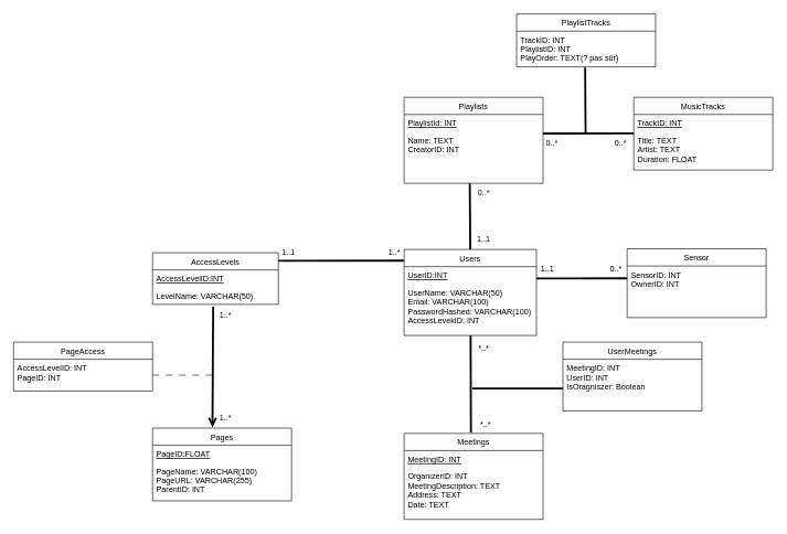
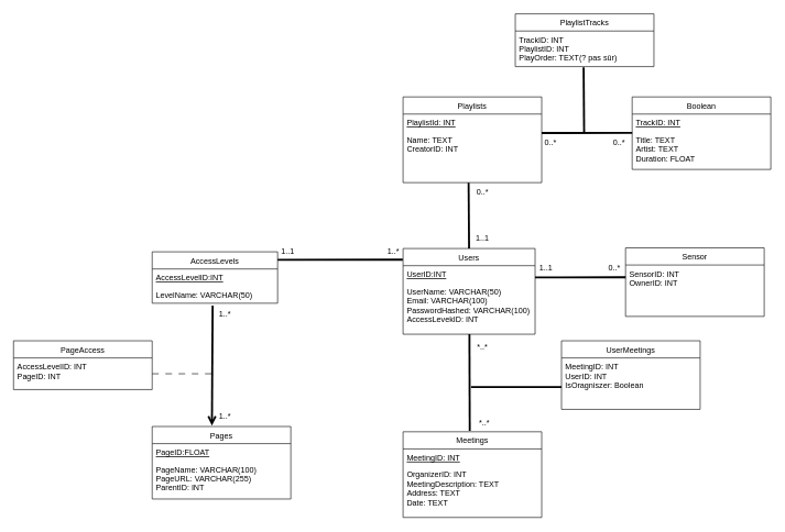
  <mxCell id="0" />
  <mxCell id="1" parent="0" />
  <mxCell id="2" value="Users" style="swimlane;fontStyle=0;childLayout=stackLayout;horizontal=1;startSize=26;fillColor=none;horizontalStack=0;resizeParent=1;resizeParentMax=0;resizeLast=0;collapsible=1;marginBottom=0;" parent="1" vertex="1"><mxGeometry x="610" y="376" width="200" height="130" as="geometry" /></mxCell>
  <mxCell id="3" value="UserID:INT" style="text;strokeColor=none;fillColor=none;align=left;verticalAlign=top;spacingLeft=4;spacingRight=4;overflow=hidden;rotatable=0;points=[[0,0.5],[1,0.5]];portConstraint=eastwest;fontStyle=4" parent="2" vertex="1"><mxGeometry y="26" width="200" height="26" as="geometry" /></mxCell>
  <mxCell id="4" value="UserName: VARCHAR(50)&#10;Email: VARCHAR(100)&#10;PasswordHashed: VARCHAR(100)&#10;AccessLevekID: INT" style="text;strokeColor=none;fillColor=none;align=left;verticalAlign=top;spacingLeft=4;spacingRight=4;overflow=hidden;rotatable=0;points=[[0,0.5],[1,0.5]];portConstraint=eastwest;" parent="2" vertex="1"><mxGeometry y="52" width="200" height="78" as="geometry" /></mxCell>
  <mxCell id="5" value="AccessLevels" style="swimlane;fontStyle=0;childLayout=stackLayout;horizontal=1;startSize=26;fillColor=none;horizontalStack=0;resizeParent=1;resizeParentMax=0;resizeLast=0;collapsible=1;marginBottom=0;" parent="1" vertex="1"><mxGeometry x="230" y="381" width="190" height="78" as="geometry" /></mxCell>
  <mxCell id="6" value="AccessLevelID:INT" style="text;strokeColor=none;fillColor=none;align=left;verticalAlign=top;spacingLeft=4;spacingRight=4;overflow=hidden;rotatable=0;points=[[0,0.5],[1,0.5]];portConstraint=eastwest;fontStyle=4" parent="5" vertex="1"><mxGeometry y="26" width="190" height="26" as="geometry" /></mxCell>
  <mxCell id="7" value="LevelName: VARCHAR(50)" style="text;strokeColor=none;fillColor=none;align=left;verticalAlign=top;spacingLeft=4;spacingRight=4;overflow=hidden;rotatable=0;points=[[0,0.5],[1,0.5]];portConstraint=eastwest;" parent="5" vertex="1"><mxGeometry y="52" width="190" height="26" as="geometry" /></mxCell>
  <mxCell id="8" value="Pages" style="swimlane;fontStyle=0;childLayout=stackLayout;horizontal=1;startSize=26;fillColor=none;horizontalStack=0;resizeParent=1;resizeParentMax=0;resizeLast=0;collapsible=1;marginBottom=0;" parent="1" vertex="1"><mxGeometry x="230" y="646" width="210" height="110" as="geometry" /></mxCell>
  <mxCell id="9" value="PageID:FLOAT" style="text;strokeColor=none;fillColor=none;align=left;verticalAlign=top;spacingLeft=4;spacingRight=4;overflow=hidden;rotatable=0;points=[[0,0.5],[1,0.5]];portConstraint=eastwest;fontStyle=4" parent="8" vertex="1"><mxGeometry y="26" width="210" height="26" as="geometry" /></mxCell>
  <mxCell id="10" value="PageName: VARCHAR(100)&#10;PageURL: VARCHAR(255)&#10;ParentID: INT&#10;" style="text;strokeColor=none;fillColor=none;align=left;verticalAlign=top;spacingLeft=4;spacingRight=4;overflow=hidden;rotatable=0;points=[[0,0.5],[1,0.5]];portConstraint=eastwest;" parent="8" vertex="1"><mxGeometry y="52" width="210" height="58" as="geometry" /></mxCell>
  <mxCell id="11" value="PageAccess" style="swimlane;fontStyle=0;childLayout=stackLayout;horizontal=1;startSize=26;fillColor=none;horizontalStack=0;resizeParent=1;resizeParentMax=0;resizeLast=0;collapsible=1;marginBottom=0;" parent="1" vertex="1"><mxGeometry x="20" y="516" width="210" height="74" as="geometry" /></mxCell>
  <mxCell id="12" value="AccessLevelID: INT&#10;PageID: INT" style="text;strokeColor=none;fillColor=none;align=left;verticalAlign=top;spacingLeft=4;spacingRight=4;overflow=hidden;rotatable=0;points=[[0,0.5],[1,0.5]];portConstraint=eastwest;" parent="11" vertex="1"><mxGeometry y="26" width="210" height="48" as="geometry" /></mxCell>
  <mxCell id="13" value="" style="endArrow=none;startArrow=none;endFill=0;startFill=0;endSize=8;html=1;verticalAlign=bottom;labelBackgroundColor=none;strokeWidth=3;entryX=-0.002;entryY=0.13;entryDx=0;entryDy=0;entryPerimeter=0;" parent="1" target="2" edge="1"><mxGeometry width="160" relative="1" as="geometry"><mxPoint x="420" y="393" as="sourcePoint" /><mxPoint x="910" y="476" as="targetPoint" /></mxGeometry></mxCell>
  <mxCell id="14" value="1..1" style="text;html=1;align=center;verticalAlign=middle;resizable=0;points=[];autosize=1;strokeColor=none;fillColor=none;" parent="1" vertex="1"><mxGeometry x="415" y="366" width="40" height="30" as="geometry" /></mxCell>
  <mxCell id="15" value="1..*" style="text;html=1;align=center;verticalAlign=middle;resizable=0;points=[];autosize=1;strokeColor=none;fillColor=none;" parent="1" vertex="1"><mxGeometry x="575" y="366" width="40" height="30" as="geometry" /></mxCell>
  <mxCell id="16" value="" style="endArrow=open;startArrow=none;endFill=0;startFill=0;endSize=8;html=1;verticalAlign=bottom;labelBackgroundColor=none;strokeWidth=3;exitX=0.482;exitY=1.142;exitDx=0;exitDy=0;exitPerimeter=0;entryX=0.431;entryY=-0.012;entryDx=0;entryDy=0;entryPerimeter=0;" parent="1" source="7" target="8" edge="1"><mxGeometry width="160" relative="1" as="geometry"><mxPoint x="360" y="576" as="sourcePoint" /><mxPoint x="520" y="576" as="targetPoint" /></mxGeometry></mxCell>
  <mxCell id="17" value="" style="endArrow=none;startArrow=none;endFill=0;startFill=0;endSize=8;html=1;verticalAlign=bottom;dashed=1;labelBackgroundColor=none;dashPattern=10 10;exitX=1;exitY=0.5;exitDx=0;exitDy=0;" parent="1" source="12" edge="1"><mxGeometry width="160" relative="1" as="geometry"><mxPoint x="360" y="576" as="sourcePoint" /><mxPoint x="320" y="566" as="targetPoint" /></mxGeometry></mxCell>
  <mxCell id="18" value="1..*" style="text;html=1;align=center;verticalAlign=middle;resizable=0;points=[];autosize=1;strokeColor=none;fillColor=none;" parent="1" vertex="1"><mxGeometry x="320" y="461" width="40" height="30" as="geometry" /></mxCell>
  <mxCell id="19" value="1..*" style="text;html=1;align=center;verticalAlign=middle;resizable=0;points=[];autosize=1;strokeColor=none;fillColor=none;" parent="1" vertex="1"><mxGeometry x="320" y="616" width="40" height="30" as="geometry" /></mxCell>
  <mxCell id="20" value="Meetings" style="swimlane;fontStyle=0;childLayout=stackLayout;horizontal=1;startSize=26;fillColor=none;horizontalStack=0;resizeParent=1;resizeParentMax=0;resizeLast=0;collapsible=1;marginBottom=0;" vertex="1" parent="1"><mxGeometry x="610" y="654" width="210" height="130" as="geometry" /></mxCell>
  <mxCell id="21" value="MeetingID: INT" style="text;strokeColor=none;fillColor=none;align=left;verticalAlign=top;spacingLeft=4;spacingRight=4;overflow=hidden;rotatable=0;points=[[0,0.5],[1,0.5]];portConstraint=eastwest;fontStyle=4" vertex="1" parent="20"><mxGeometry y="26" width="210" height="26" as="geometry" /></mxCell>
  <mxCell id="22" value="OrganizerID: INT&#10;MeetingDescription: TEXT&#10;Address: TEXT&#10;Date: TEXT" style="text;strokeColor=none;fillColor=none;align=left;verticalAlign=top;spacingLeft=4;spacingRight=4;overflow=hidden;rotatable=0;points=[[0,0.5],[1,0.5]];portConstraint=eastwest;" vertex="1" parent="20"><mxGeometry y="52" width="210" height="78" as="geometry" /></mxCell>
  <mxCell id="23" value="" style="endArrow=none;startArrow=none;endFill=0;startFill=0;endSize=8;html=1;verticalAlign=bottom;labelBackgroundColor=none;strokeWidth=3;exitX=0.482;exitY=1.142;exitDx=0;exitDy=0;exitPerimeter=0;entryX=0.481;entryY=-0.012;entryDx=0;entryDy=0;entryPerimeter=0;" edge="1" parent="1" target="20"><mxGeometry width="160" relative="1" as="geometry"><mxPoint x="710.53" y="506.002" as="sourcePoint" /><mxPoint x="709" y="646" as="targetPoint" /></mxGeometry></mxCell>
  <mxCell id="24" value="*..*" style="text;html=1;align=center;verticalAlign=middle;resizable=0;points=[];autosize=1;strokeColor=none;fillColor=none;" vertex="1" parent="1"><mxGeometry x="710" y="511" width="40" height="30" as="geometry" /></mxCell>
  <mxCell id="25" value="*..*" style="text;html=1;align=center;verticalAlign=middle;resizable=0;points=[];autosize=1;strokeColor=none;fillColor=none;" vertex="1" parent="1"><mxGeometry x="713" y="625" width="40" height="30" as="geometry" /></mxCell>
  <mxCell id="26" value="" style="endArrow=none;startArrow=none;endFill=0;startFill=0;endSize=8;html=1;verticalAlign=bottom;labelBackgroundColor=none;strokeWidth=3;" edge="1" parent="1"><mxGeometry width="160" relative="1" as="geometry"><mxPoint x="713" y="586.1" as="sourcePoint" /><mxPoint x="850" y="586" as="targetPoint" /></mxGeometry></mxCell>
  <mxCell id="27" value="UserMeetings" style="swimlane;fontStyle=0;childLayout=stackLayout;horizontal=1;startSize=26;fillColor=none;horizontalStack=0;resizeParent=1;resizeParentMax=0;resizeLast=0;collapsible=1;marginBottom=0;" vertex="1" parent="1"><mxGeometry x="850" y="516" width="210" height="104" as="geometry" /></mxCell>
  <mxCell id="28" value="MeetingID: INT&#10;UserID: INT&#10;IsOragniszer: Boolean" style="text;strokeColor=none;fillColor=none;align=left;verticalAlign=top;spacingLeft=4;spacingRight=4;overflow=hidden;rotatable=0;points=[[0,0.5],[1,0.5]];portConstraint=eastwest;" vertex="1" parent="27"><mxGeometry y="26" width="210" height="78" as="geometry" /></mxCell>
- <mxCell id="29" value="MusicTracks" style="swimlane;fontStyle=0;childLayout=stackLayout;horizontal=1;startSize=26;fillColor=none;horizontalStack=0;resizeParent=1;resizeParentMax=0;resizeLast=0;collapsible=1;marginBottom=0;" vertex="1" parent="1"><mxGeometry x="957" y="146" width="210" height="110" as="geometry" /></mxCell>
+ <mxCell id="29" value="Boolean" style="swimlane;fontStyle=0;childLayout=stackLayout;horizontal=1;startSize=26;fillColor=none;horizontalStack=0;resizeParent=1;resizeParentMax=0;resizeLast=0;collapsible=1;marginBottom=0;" vertex="1" parent="1"><mxGeometry x="957" y="146" width="210" height="110" as="geometry" /></mxCell>
  <mxCell id="30" value="TrackID: INT" style="text;strokeColor=none;fillColor=none;align=left;verticalAlign=top;spacingLeft=4;spacingRight=4;overflow=hidden;rotatable=0;points=[[0,0.5],[1,0.5]];portConstraint=eastwest;fontStyle=4" vertex="1" parent="29"><mxGeometry y="26" width="210" height="26" as="geometry" /></mxCell>
  <mxCell id="31" value="Title: TEXT&#10;Artist: TEXT&#10;Duration: FLOAT" style="text;strokeColor=none;fillColor=none;align=left;verticalAlign=top;spacingLeft=4;spacingRight=4;overflow=hidden;rotatable=0;points=[[0,0.5],[1,0.5]];portConstraint=eastwest;" vertex="1" parent="29"><mxGeometry y="52" width="210" height="58" as="geometry" /></mxCell>
  <mxCell id="32" value="Playlists" style="swimlane;fontStyle=0;childLayout=stackLayout;horizontal=1;startSize=26;fillColor=none;horizontalStack=0;resizeParent=1;resizeParentMax=0;resizeLast=0;collapsible=1;marginBottom=0;" vertex="1" parent="1"><mxGeometry x="610" y="146" width="210" height="130" as="geometry" /></mxCell>
  <mxCell id="33" value="PlaylistId: INT" style="text;strokeColor=none;fillColor=none;align=left;verticalAlign=top;spacingLeft=4;spacingRight=4;overflow=hidden;rotatable=0;points=[[0,0.5],[1,0.5]];portConstraint=eastwest;fontStyle=4" vertex="1" parent="32"><mxGeometry y="26" width="210" height="26" as="geometry" /></mxCell>
  <mxCell id="34" value="Name: TEXT&#10;CreatorID: INT" style="text;strokeColor=none;fillColor=none;align=left;verticalAlign=top;spacingLeft=4;spacingRight=4;overflow=hidden;rotatable=0;points=[[0,0.5],[1,0.5]];portConstraint=eastwest;" vertex="1" parent="32"><mxGeometry y="52" width="210" height="78" as="geometry" /></mxCell>
  <mxCell id="35" value="" style="endArrow=none;startArrow=none;endFill=0;startFill=0;endSize=8;html=1;verticalAlign=bottom;labelBackgroundColor=none;strokeWidth=3;exitX=0.482;exitY=1.142;exitDx=0;exitDy=0;exitPerimeter=0;entryX=0.5;entryY=0;entryDx=0;entryDy=0;" edge="1" parent="1" target="2"><mxGeometry width="160" relative="1" as="geometry"><mxPoint x="709.26" y="276.002" as="sourcePoint" /><mxPoint x="709" y="366" as="targetPoint" /></mxGeometry></mxCell>
  <mxCell id="36" value="1..1" style="text;html=1;align=center;verticalAlign=middle;resizable=0;points=[];autosize=1;strokeColor=none;fillColor=none;" vertex="1" parent="1"><mxGeometry x="710" y="346" width="40" height="30" as="geometry" /></mxCell>
  <mxCell id="37" value="0..*" style="text;html=1;align=center;verticalAlign=middle;resizable=0;points=[];autosize=1;strokeColor=none;fillColor=none;" vertex="1" parent="1"><mxGeometry x="710" y="276" width="40" height="30" as="geometry" /></mxCell>
  <mxCell id="38" value="" style="endArrow=none;startArrow=none;endFill=0;startFill=0;endSize=8;html=1;verticalAlign=bottom;labelBackgroundColor=none;strokeWidth=3;" edge="1" parent="1"><mxGeometry width="160" relative="1" as="geometry"><mxPoint x="820" y="200.73" as="sourcePoint" /><mxPoint x="957" y="200.63" as="targetPoint" /></mxGeometry></mxCell>
  <mxCell id="39" value="0..*" style="text;html=1;align=center;verticalAlign=middle;resizable=0;points=[];autosize=1;strokeColor=none;fillColor=none;" vertex="1" parent="1"><mxGeometry x="813" y="201" width="40" height="30" as="geometry" /></mxCell>
  <mxCell id="40" value="0..*" style="text;html=1;align=center;verticalAlign=middle;resizable=0;points=[];autosize=1;strokeColor=none;fillColor=none;" vertex="1" parent="1"><mxGeometry x="917" y="201" width="40" height="30" as="geometry" /></mxCell>
  <mxCell id="41" value="" style="endArrow=none;startArrow=none;endFill=0;startFill=0;endSize=8;html=1;verticalAlign=bottom;labelBackgroundColor=none;strokeWidth=3;exitX=0.482;exitY=1.142;exitDx=0;exitDy=0;exitPerimeter=0;entryX=0.5;entryY=0;entryDx=0;entryDy=0;" edge="1" parent="1"><mxGeometry width="160" relative="1" as="geometry"><mxPoint x="883.5" y="101.002" as="sourcePoint" /><mxPoint x="884.24" y="201" as="targetPoint" /></mxGeometry></mxCell>
  <mxCell id="42" value="PlaylistTracks" style="swimlane;fontStyle=0;childLayout=stackLayout;horizontal=1;startSize=26;fillColor=none;horizontalStack=0;resizeParent=1;resizeParentMax=0;resizeLast=0;collapsible=1;marginBottom=0;" vertex="1" parent="1"><mxGeometry x="780" y="20" width="210" height="80" as="geometry" /></mxCell>
  <mxCell id="43" value="TrackID: INT&#10;PlaylistID: INT&#10;PlayOrder: TEXT(? pas sûr)" style="text;strokeColor=none;fillColor=none;align=left;verticalAlign=top;spacingLeft=4;spacingRight=4;overflow=hidden;rotatable=0;points=[[0,0.5],[1,0.5]];portConstraint=eastwest;" vertex="1" parent="42"><mxGeometry y="26" width="210" height="54" as="geometry" /></mxCell>
  <mxCell id="44" value="" style="endArrow=none;startArrow=none;endFill=0;startFill=0;endSize=8;html=1;verticalAlign=bottom;labelBackgroundColor=none;strokeWidth=3;" edge="1" parent="1"><mxGeometry width="160" relative="1" as="geometry"><mxPoint x="810" y="419.67" as="sourcePoint" /><mxPoint x="947" y="419.57" as="targetPoint" /></mxGeometry></mxCell>
  <mxCell id="45" value="Sensor" style="swimlane;fontStyle=0;childLayout=stackLayout;horizontal=1;startSize=26;fillColor=none;horizontalStack=0;resizeParent=1;resizeParentMax=0;resizeLast=0;collapsible=1;marginBottom=0;" vertex="1" parent="1"><mxGeometry x="947" y="375" width="210" height="104" as="geometry" /></mxCell>
  <mxCell id="46" value="SensorID: INT&#10;OwnerID: INT" style="text;strokeColor=none;fillColor=none;align=left;verticalAlign=top;spacingLeft=4;spacingRight=4;overflow=hidden;rotatable=1;points=[[0,0.5],[1,0.5]];portConstraint=eastwest;fontStyle=0;movable=1;resizable=1;deletable=1;editable=1;connectable=1;" vertex="1" parent="45"><mxGeometry y="26" width="210" height="78" as="geometry" /></mxCell>
  <mxCell id="47" value="1..1" style="text;html=1;align=center;verticalAlign=middle;resizable=0;points=[];autosize=1;strokeColor=none;fillColor=none;" vertex="1" parent="1"><mxGeometry x="806" y="390" width="40" height="30" as="geometry" /></mxCell>
  <mxCell id="48" value="0..*" style="text;html=1;align=center;verticalAlign=middle;resizable=0;points=[];autosize=1;strokeColor=none;fillColor=none;" vertex="1" parent="1"><mxGeometry x="910" y="391" width="40" height="30" as="geometry" /></mxCell>
